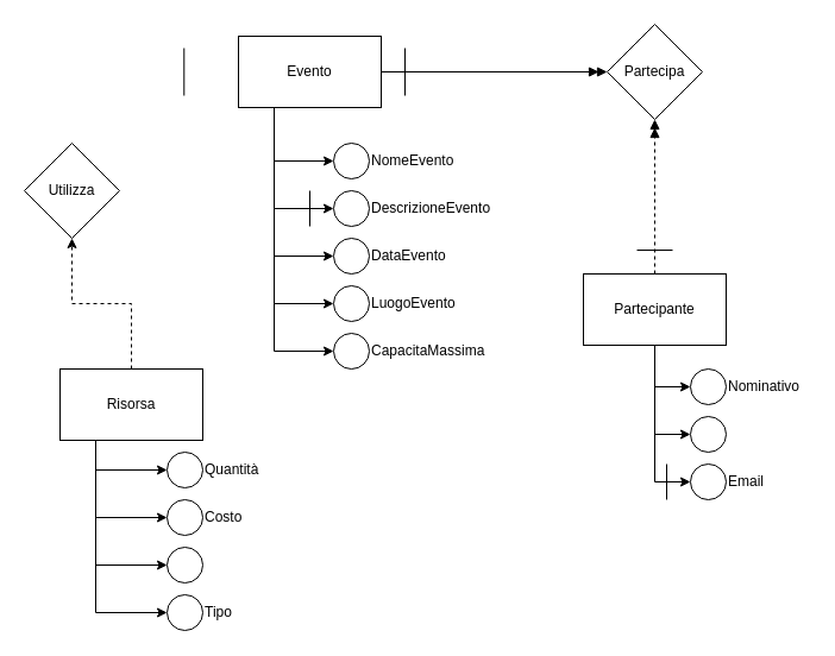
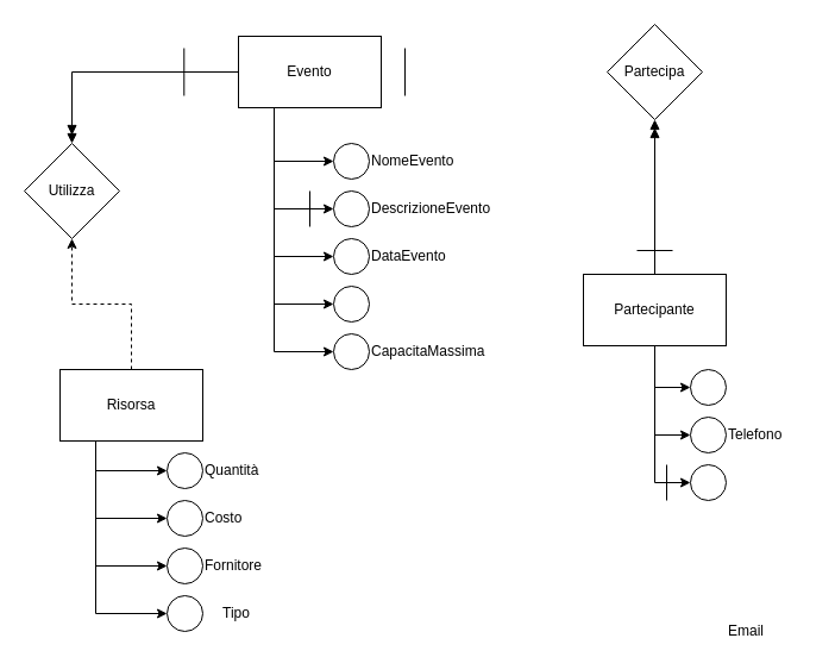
  <mxCell id="0" />
  <mxCell id="1" parent="0" />
  <mxCell id="2" style="edgeStyle=orthogonalEdgeStyle;rounded=0;orthogonalLoop=1;jettySize=auto;html=1;entryX=0;entryY=0.5;entryDx=0;entryDy=0;" parent="1" source="6" target="33" edge="1"><mxGeometry relative="1" as="geometry" /></mxCell>
  <mxCell id="3" style="edgeStyle=orthogonalEdgeStyle;rounded=0;orthogonalLoop=1;jettySize=auto;html=1;entryX=0;entryY=0.5;entryDx=0;entryDy=0;" parent="1" source="6" target="34" edge="1"><mxGeometry relative="1" as="geometry" /></mxCell>
  <mxCell id="4" style="edgeStyle=orthogonalEdgeStyle;rounded=0;orthogonalLoop=1;jettySize=auto;html=1;entryX=0;entryY=0.5;entryDx=0;entryDy=0;" parent="1" source="6" target="35" edge="1"><mxGeometry relative="1" as="geometry" /></mxCell>
- <mxCell id="5" style="edgeStyle=orthogonalEdgeStyle;rounded=0;orthogonalLoop=1;jettySize=auto;html=1;entryX=0.5;entryY=1;entryDx=0;entryDy=0;endArrow=doubleBlock;endFill=1;dashed=1;" parent="1" source="6" target="21" edge="1"><mxGeometry relative="1" as="geometry" /></mxCell>
+ <mxCell id="5" style="edgeStyle=orthogonalEdgeStyle;rounded=0;orthogonalLoop=1;jettySize=auto;html=1;entryX=0.5;entryY=1;entryDx=0;entryDy=0;endArrow=doubleBlock;endFill=1;" parent="1" source="6" target="21" edge="1"><mxGeometry relative="1" as="geometry" /></mxCell>
  <mxCell id="6" value="Partecipante" style="rounded=0;whiteSpace=wrap;html=1;" parent="1" vertex="1"><mxGeometry x="490" y="230" width="120" height="60" as="geometry" /></mxCell>
  <mxCell id="7" style="edgeStyle=orthogonalEdgeStyle;rounded=0;orthogonalLoop=1;jettySize=auto;html=1;entryX=0.5;entryY=1;entryDx=0;entryDy=0;dashed=1;" parent="1" source="12" target="22" edge="1"><mxGeometry relative="1" as="geometry" /></mxCell>
  <mxCell id="8" style="edgeStyle=orthogonalEdgeStyle;rounded=0;orthogonalLoop=1;jettySize=auto;html=1;exitX=0.25;exitY=1;exitDx=0;exitDy=0;entryX=0;entryY=0.5;entryDx=0;entryDy=0;" edge="1" parent="1" source="12" target="39"><mxGeometry relative="1" as="geometry" /></mxCell>
  <mxCell id="9" style="edgeStyle=orthogonalEdgeStyle;rounded=0;orthogonalLoop=1;jettySize=auto;html=1;exitX=0.25;exitY=1;exitDx=0;exitDy=0;entryX=0;entryY=0.5;entryDx=0;entryDy=0;" edge="1" parent="1" source="12" target="41"><mxGeometry relative="1" as="geometry" /></mxCell>
  <mxCell id="10" style="edgeStyle=orthogonalEdgeStyle;rounded=0;orthogonalLoop=1;jettySize=auto;html=1;exitX=0.25;exitY=1;exitDx=0;exitDy=0;entryX=0;entryY=0.5;entryDx=0;entryDy=0;" edge="1" parent="1" source="12" target="43"><mxGeometry relative="1" as="geometry" /></mxCell>
  <mxCell id="11" style="edgeStyle=orthogonalEdgeStyle;rounded=0;orthogonalLoop=1;jettySize=auto;html=1;exitX=0.25;exitY=1;exitDx=0;exitDy=0;entryX=0;entryY=0.5;entryDx=0;entryDy=0;" edge="1" parent="1" source="12" target="45"><mxGeometry relative="1" as="geometry" /></mxCell>
  <mxCell id="12" value="Risorsa" style="rounded=0;whiteSpace=wrap;html=1;" parent="1" vertex="1"><mxGeometry x="50" y="310" width="120" height="60" as="geometry" /></mxCell>
- <mxCell id="14" style="edgeStyle=orthogonalEdgeStyle;rounded=0;orthogonalLoop=1;jettySize=auto;html=1;exitX=1;exitY=0.5;exitDx=0;exitDy=0;entryX=0;entryY=0.5;entryDx=0;entryDy=0;endArrow=doubleBlock;endFill=1;" edge="1" parent="1" source="20" target="21"><mxGeometry relative="1" as="geometry" /></mxCell>
+ <mxCell id="13" style="edgeStyle=orthogonalEdgeStyle;rounded=0;orthogonalLoop=1;jettySize=auto;html=1;entryX=0.5;entryY=0;entryDx=0;entryDy=0;endArrow=doubleBlock;endFill=1;" parent="1" source="20" target="22" edge="1"><mxGeometry relative="1" as="geometry"><Array as="points"><mxPoint x="60" y="60" /></Array></mxGeometry></mxCell>
  <mxCell id="15" style="edgeStyle=orthogonalEdgeStyle;rounded=0;orthogonalLoop=1;jettySize=auto;html=1;exitX=0.25;exitY=1;exitDx=0;exitDy=0;entryX=0;entryY=0.5;entryDx=0;entryDy=0;" edge="1" parent="1" source="20" target="23"><mxGeometry relative="1" as="geometry" /></mxCell>
  <mxCell id="16" style="edgeStyle=orthogonalEdgeStyle;rounded=0;orthogonalLoop=1;jettySize=auto;html=1;exitX=0.25;exitY=1;exitDx=0;exitDy=0;entryX=0;entryY=0.5;entryDx=0;entryDy=0;" edge="1" parent="1" source="20" target="24"><mxGeometry relative="1" as="geometry" /></mxCell>
  <mxCell id="17" style="edgeStyle=orthogonalEdgeStyle;rounded=0;orthogonalLoop=1;jettySize=auto;html=1;exitX=0.25;exitY=1;exitDx=0;exitDy=0;entryX=0;entryY=0.5;entryDx=0;entryDy=0;" edge="1" parent="1" source="20" target="25"><mxGeometry relative="1" as="geometry" /></mxCell>
  <mxCell id="18" style="edgeStyle=orthogonalEdgeStyle;rounded=0;orthogonalLoop=1;jettySize=auto;html=1;exitX=0.25;exitY=1;exitDx=0;exitDy=0;entryX=0;entryY=0.5;entryDx=0;entryDy=0;" edge="1" parent="1" source="20" target="26"><mxGeometry relative="1" as="geometry" /></mxCell>
  <mxCell id="19" style="edgeStyle=orthogonalEdgeStyle;rounded=0;orthogonalLoop=1;jettySize=auto;html=1;exitX=0.25;exitY=1;exitDx=0;exitDy=0;entryX=0;entryY=0.5;entryDx=0;entryDy=0;" edge="1" parent="1" source="20" target="31"><mxGeometry relative="1" as="geometry" /></mxCell>
  <mxCell id="20" value="Evento" style="rounded=0;whiteSpace=wrap;html=1;" parent="1" vertex="1"><mxGeometry x="200" y="30" width="120" height="60" as="geometry" /></mxCell>
  <mxCell id="21" value="Partecipa" style="rhombus;whiteSpace=wrap;html=1;" parent="1" vertex="1"><mxGeometry x="510" y="20" width="80" height="80" as="geometry" /></mxCell>
  <mxCell id="22" value="Utilizza" style="rhombus;whiteSpace=wrap;html=1;" parent="1" vertex="1"><mxGeometry x="20" y="120" width="80" height="80" as="geometry" /></mxCell>
  <mxCell id="23" value="" style="ellipse;whiteSpace=wrap;html=1;aspect=fixed;" parent="1" vertex="1"><mxGeometry x="280" y="120" width="30" height="30" as="geometry" /></mxCell>
  <mxCell id="24" value="" style="ellipse;whiteSpace=wrap;html=1;aspect=fixed;" parent="1" vertex="1"><mxGeometry x="280" y="160" width="30" height="30" as="geometry" /></mxCell>
  <mxCell id="25" value="" style="ellipse;whiteSpace=wrap;html=1;aspect=fixed;" parent="1" vertex="1"><mxGeometry x="280" y="200" width="30" height="30" as="geometry" /></mxCell>
  <mxCell id="26" value="" style="ellipse;whiteSpace=wrap;html=1;aspect=fixed;" parent="1" vertex="1"><mxGeometry x="280" y="240" width="30" height="30" as="geometry" /></mxCell>
  <mxCell id="27" value="NomeEvento" style="text;html=1;align=left;verticalAlign=middle;whiteSpace=wrap;rounded=0;" parent="1" vertex="1"><mxGeometry x="310" y="120" width="60" height="30" as="geometry" /></mxCell>
  <mxCell id="28" value="DescrizioneEvento&lt;span style=&quot;white-space: pre;&quot;&gt;&#09;&lt;/span&gt;" style="text;html=1;align=left;verticalAlign=middle;whiteSpace=wrap;rounded=0;" parent="1" vertex="1"><mxGeometry x="310" y="160" width="60" height="30" as="geometry" /></mxCell>
  <mxCell id="29" value="DataEvento" style="text;html=1;align=left;verticalAlign=middle;whiteSpace=wrap;rounded=0;" parent="1" vertex="1"><mxGeometry x="310" y="200" width="60" height="30" as="geometry" /></mxCell>
- <mxCell id="30" value="LuogoEvento" style="text;html=1;align=left;verticalAlign=middle;whiteSpace=wrap;rounded=0;" parent="1" vertex="1"><mxGeometry x="310" y="240" width="60" height="30" as="geometry" /></mxCell>
  <mxCell id="31" value="" style="ellipse;whiteSpace=wrap;html=1;aspect=fixed;" parent="1" vertex="1"><mxGeometry x="280" y="280" width="30" height="30" as="geometry" /></mxCell>
  <mxCell id="32" value="CapacitaMassima" style="text;html=1;align=left;verticalAlign=middle;whiteSpace=wrap;rounded=0;" parent="1" vertex="1"><mxGeometry x="310" y="280" width="60" height="30" as="geometry" /></mxCell>
  <mxCell id="33" value="" style="ellipse;whiteSpace=wrap;html=1;aspect=fixed;" parent="1" vertex="1"><mxGeometry x="580" y="310" width="30" height="30" as="geometry" /></mxCell>
  <mxCell id="34" value="" style="ellipse;whiteSpace=wrap;html=1;aspect=fixed;" parent="1" vertex="1"><mxGeometry x="580" y="350" width="30" height="30" as="geometry" /></mxCell>
  <mxCell id="35" value="" style="ellipse;whiteSpace=wrap;html=1;aspect=fixed;fillColor=#FFFFFF;" parent="1" vertex="1"><mxGeometry x="580" y="390" width="30" height="30" as="geometry" /></mxCell>
- <mxCell id="36" value="Nominativo" style="text;html=1;align=left;verticalAlign=middle;whiteSpace=wrap;rounded=0;" parent="1" vertex="1"><mxGeometry x="610" y="310" width="60" height="30" as="geometry" /></mxCell>
- <mxCell id="37" value="Email" style="text;html=1;align=left;verticalAlign=middle;whiteSpace=wrap;rounded=0;" parent="1" vertex="1"><mxGeometry x="610" y="390" width="70" height="30" as="geometry" /></mxCell>
+ <mxCell id="37" value="Email" style="text;html=1;align=left;verticalAlign=middle;whiteSpace=wrap;rounded=0;" parent="1" vertex="1"><mxGeometry x="610" y="515" width="70" height="30" as="geometry" /></mxCell>
+ <mxCell id="38" value="Telefono" style="text;html=1;align=left;verticalAlign=middle;whiteSpace=wrap;rounded=0;" parent="1" vertex="1"><mxGeometry x="610" y="350" width="60" height="30" as="geometry" /></mxCell>
  <mxCell id="39" value="" style="ellipse;whiteSpace=wrap;html=1;aspect=fixed;" parent="1" vertex="1"><mxGeometry x="140" y="380" width="30" height="30" as="geometry" /></mxCell>
- <mxCell id="40" value="Tipo" style="text;html=1;align=left;verticalAlign=middle;whiteSpace=wrap;rounded=0;" parent="1" vertex="1"><mxGeometry x="170" y="500" width="60" height="30" as="geometry" /></mxCell>
+ <mxCell id="40" value="Tipo" style="text;html=1;align=left;verticalAlign=middle;whiteSpace=wrap;rounded=0;" parent="1" vertex="1"><mxGeometry x="185" y="500" width="60" height="30" as="geometry" /></mxCell>
  <mxCell id="41" value="" style="ellipse;whiteSpace=wrap;html=1;aspect=fixed;" parent="1" vertex="1"><mxGeometry x="140" y="420" width="30" height="30" as="geometry" /></mxCell>
  <mxCell id="42" value="Costo" style="text;html=1;align=left;verticalAlign=middle;whiteSpace=wrap;rounded=0;" parent="1" vertex="1"><mxGeometry x="170" y="420" width="60" height="30" as="geometry" /></mxCell>
  <mxCell id="43" value="" style="ellipse;whiteSpace=wrap;html=1;aspect=fixed;" parent="1" vertex="1"><mxGeometry x="140" y="460" width="30" height="30" as="geometry" /></mxCell>
  <mxCell id="44" value="Quantità" style="text;html=1;align=left;verticalAlign=middle;whiteSpace=wrap;rounded=0;" parent="1" vertex="1"><mxGeometry x="170" y="380" width="60" height="30" as="geometry" /></mxCell>
  <mxCell id="45" value="" style="ellipse;whiteSpace=wrap;html=1;aspect=fixed;" parent="1" vertex="1"><mxGeometry x="140" y="500" width="30" height="30" as="geometry" /></mxCell>
+ <mxCell id="46" value="Fornitore" style="text;html=1;align=left;verticalAlign=middle;whiteSpace=wrap;rounded=0;" parent="1" vertex="1"><mxGeometry x="170" y="460" width="60" height="30" as="geometry" /></mxCell>
  <mxCell id="47" value="" style="endArrow=none;html=1;rounded=0;" parent="1" edge="1"><mxGeometry width="50" height="50" relative="1" as="geometry"><mxPoint x="340" y="80" as="sourcePoint" /><mxPoint x="340" y="40" as="targetPoint" /></mxGeometry></mxCell>
  <mxCell id="48" value="" style="endArrow=none;html=1;rounded=0;" parent="1" edge="1"><mxGeometry width="50" height="50" relative="1" as="geometry"><mxPoint x="560" y="420" as="sourcePoint" /><mxPoint x="560" y="390" as="targetPoint" /></mxGeometry></mxCell>
  <mxCell id="49" value="" style="endArrow=none;html=1;rounded=0;" edge="1" parent="1"><mxGeometry width="50" height="50" relative="1" as="geometry"><mxPoint x="535" y="210" as="sourcePoint" /><mxPoint x="565" y="210" as="targetPoint" /></mxGeometry></mxCell>
  <mxCell id="50" value="" style="endArrow=none;html=1;rounded=0;" edge="1" parent="1"><mxGeometry width="50" height="50" relative="1" as="geometry"><mxPoint x="154.29" y="80" as="sourcePoint" /><mxPoint x="154.29" y="40" as="targetPoint" /></mxGeometry></mxCell>
  <mxCell id="51" value="" style="endArrow=none;html=1;rounded=0;" edge="1" parent="1"><mxGeometry width="50" height="50" relative="1" as="geometry"><mxPoint x="260" y="190" as="sourcePoint" /><mxPoint x="260" y="160" as="targetPoint" /></mxGeometry></mxCell>
